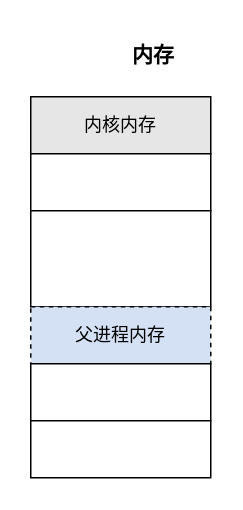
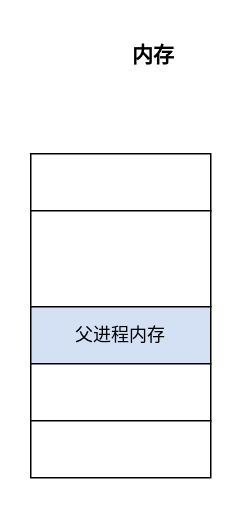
  <mxCell id="0" />
  <mxCell id="1" parent="0" />
- <mxCell id="2" value="内核内存" style="rounded=0;whiteSpace=wrap;html=1;fillColor=#E6E6E6;" vertex="1" parent="1"><mxGeometry x="20" y="64" width="120" height="38" as="geometry" /></mxCell>
  <mxCell id="3" value="" style="rounded=0;whiteSpace=wrap;html=1;" vertex="1" parent="1"><mxGeometry x="20" y="102" width="120" height="38" as="geometry" /></mxCell>
  <mxCell id="4" value="" style="rounded=0;whiteSpace=wrap;html=1;" vertex="1" parent="1"><mxGeometry x="20" y="140" width="120" height="64" as="geometry" /></mxCell>
- <mxCell id="5" value="父进程内存" style="rounded=0;whiteSpace=wrap;html=1;fillColor=#D4E1F5;dashed=1;" vertex="1" parent="1"><mxGeometry x="20" y="204" width="120" height="38" as="geometry" /></mxCell>
+ <mxCell id="5" value="父进程内存" style="rounded=0;whiteSpace=wrap;html=1;fillColor=#D4E1F5;" vertex="1" parent="1"><mxGeometry x="20" y="204" width="120" height="38" as="geometry" /></mxCell>
  <mxCell id="6" value="" style="rounded=0;whiteSpace=wrap;html=1;" vertex="1" parent="1"><mxGeometry x="20" y="242" width="120" height="38" as="geometry" /></mxCell>
  <mxCell id="7" value="" style="rounded=0;whiteSpace=wrap;html=1;" vertex="1" parent="1"><mxGeometry x="20" y="280" width="120" height="38" as="geometry" /></mxCell>
  <mxCell id="8" value="&lt;font style=&quot;font-size: 14px;&quot;&gt;&lt;b&gt;内存&lt;/b&gt;&lt;/font&gt;" style="text;strokeColor=none;fillColor=none;html=1;align=center;verticalAlign=middle;whiteSpace=wrap;rounded=0;fontSize=16;" vertex="1" parent="1"><mxGeometry x="72" y="20" width="60" height="30" as="geometry" /></mxCell>
